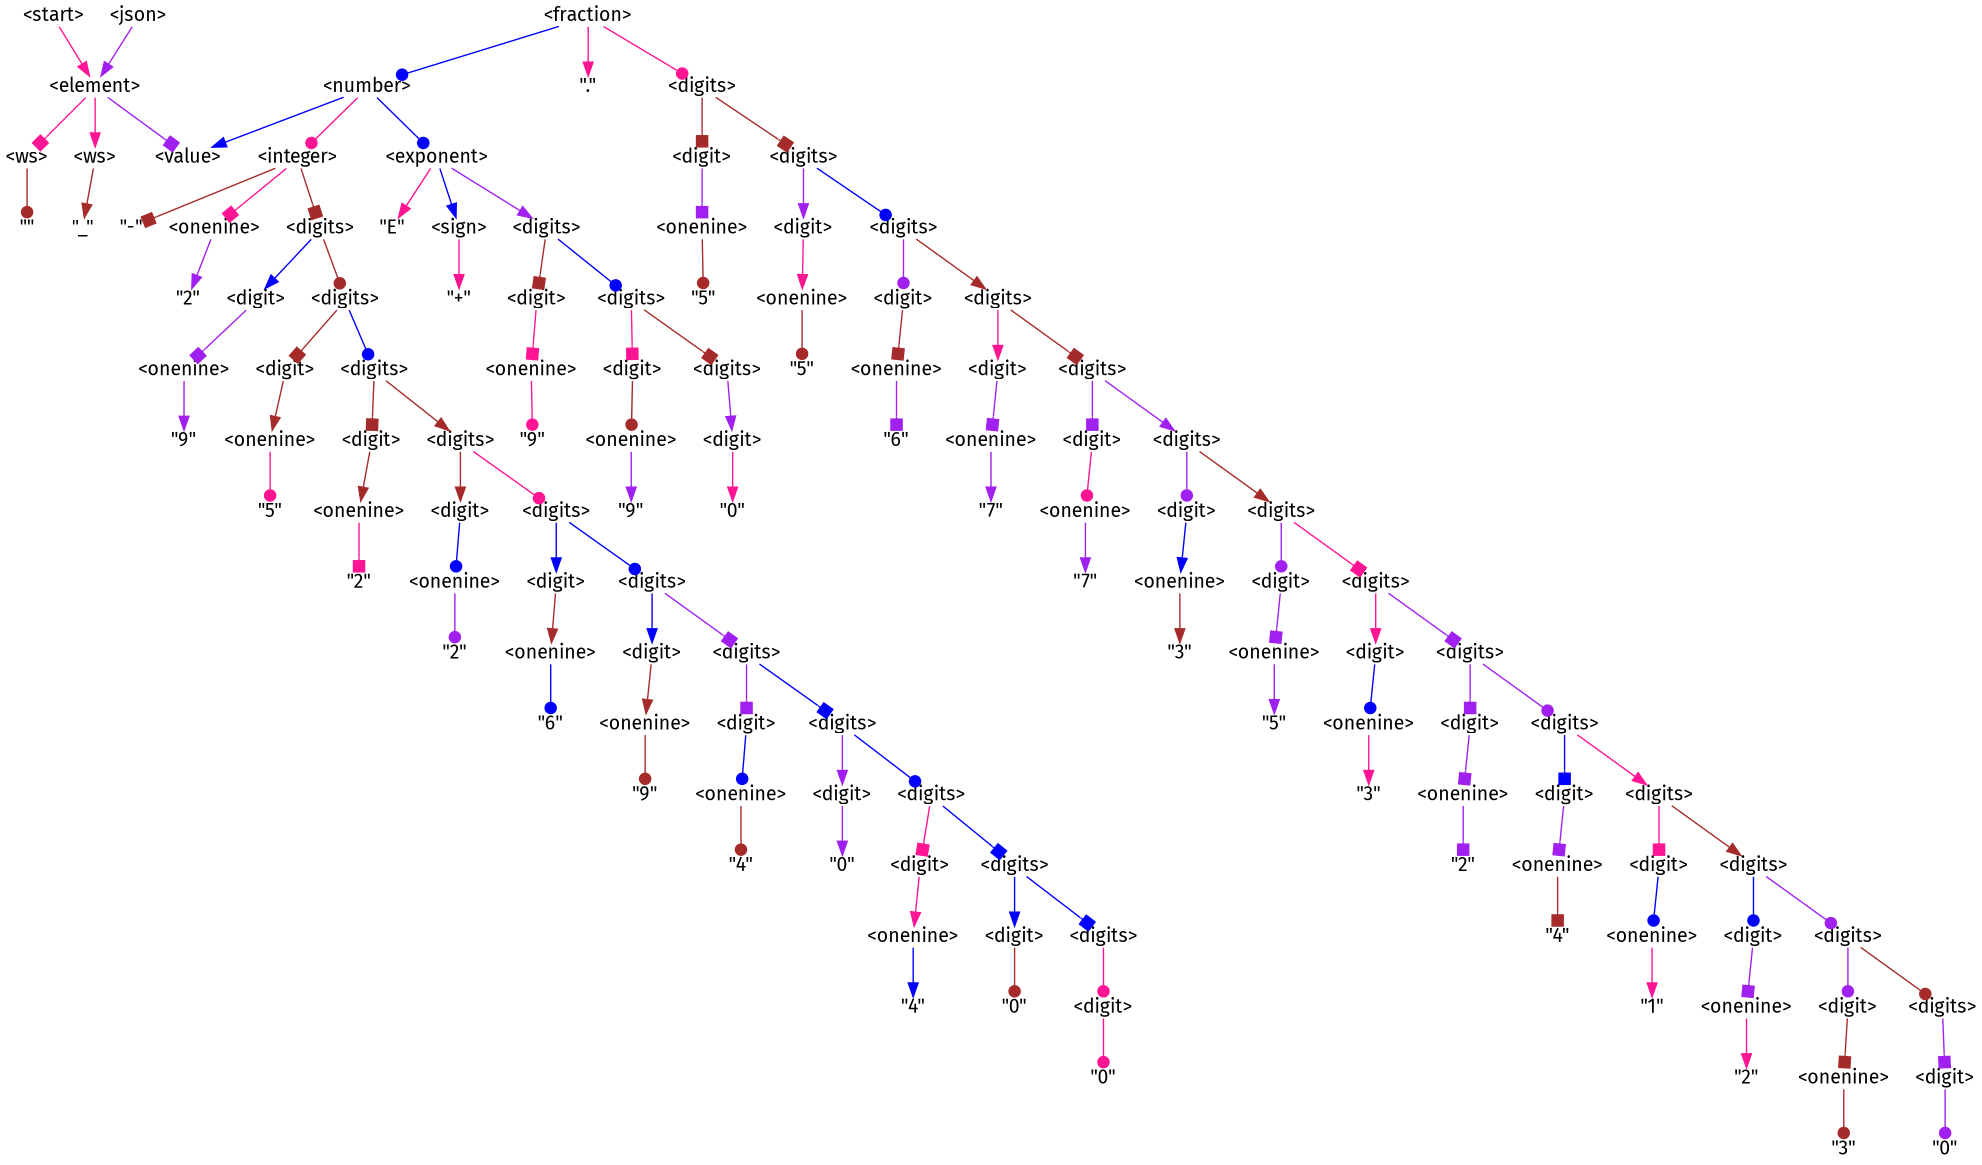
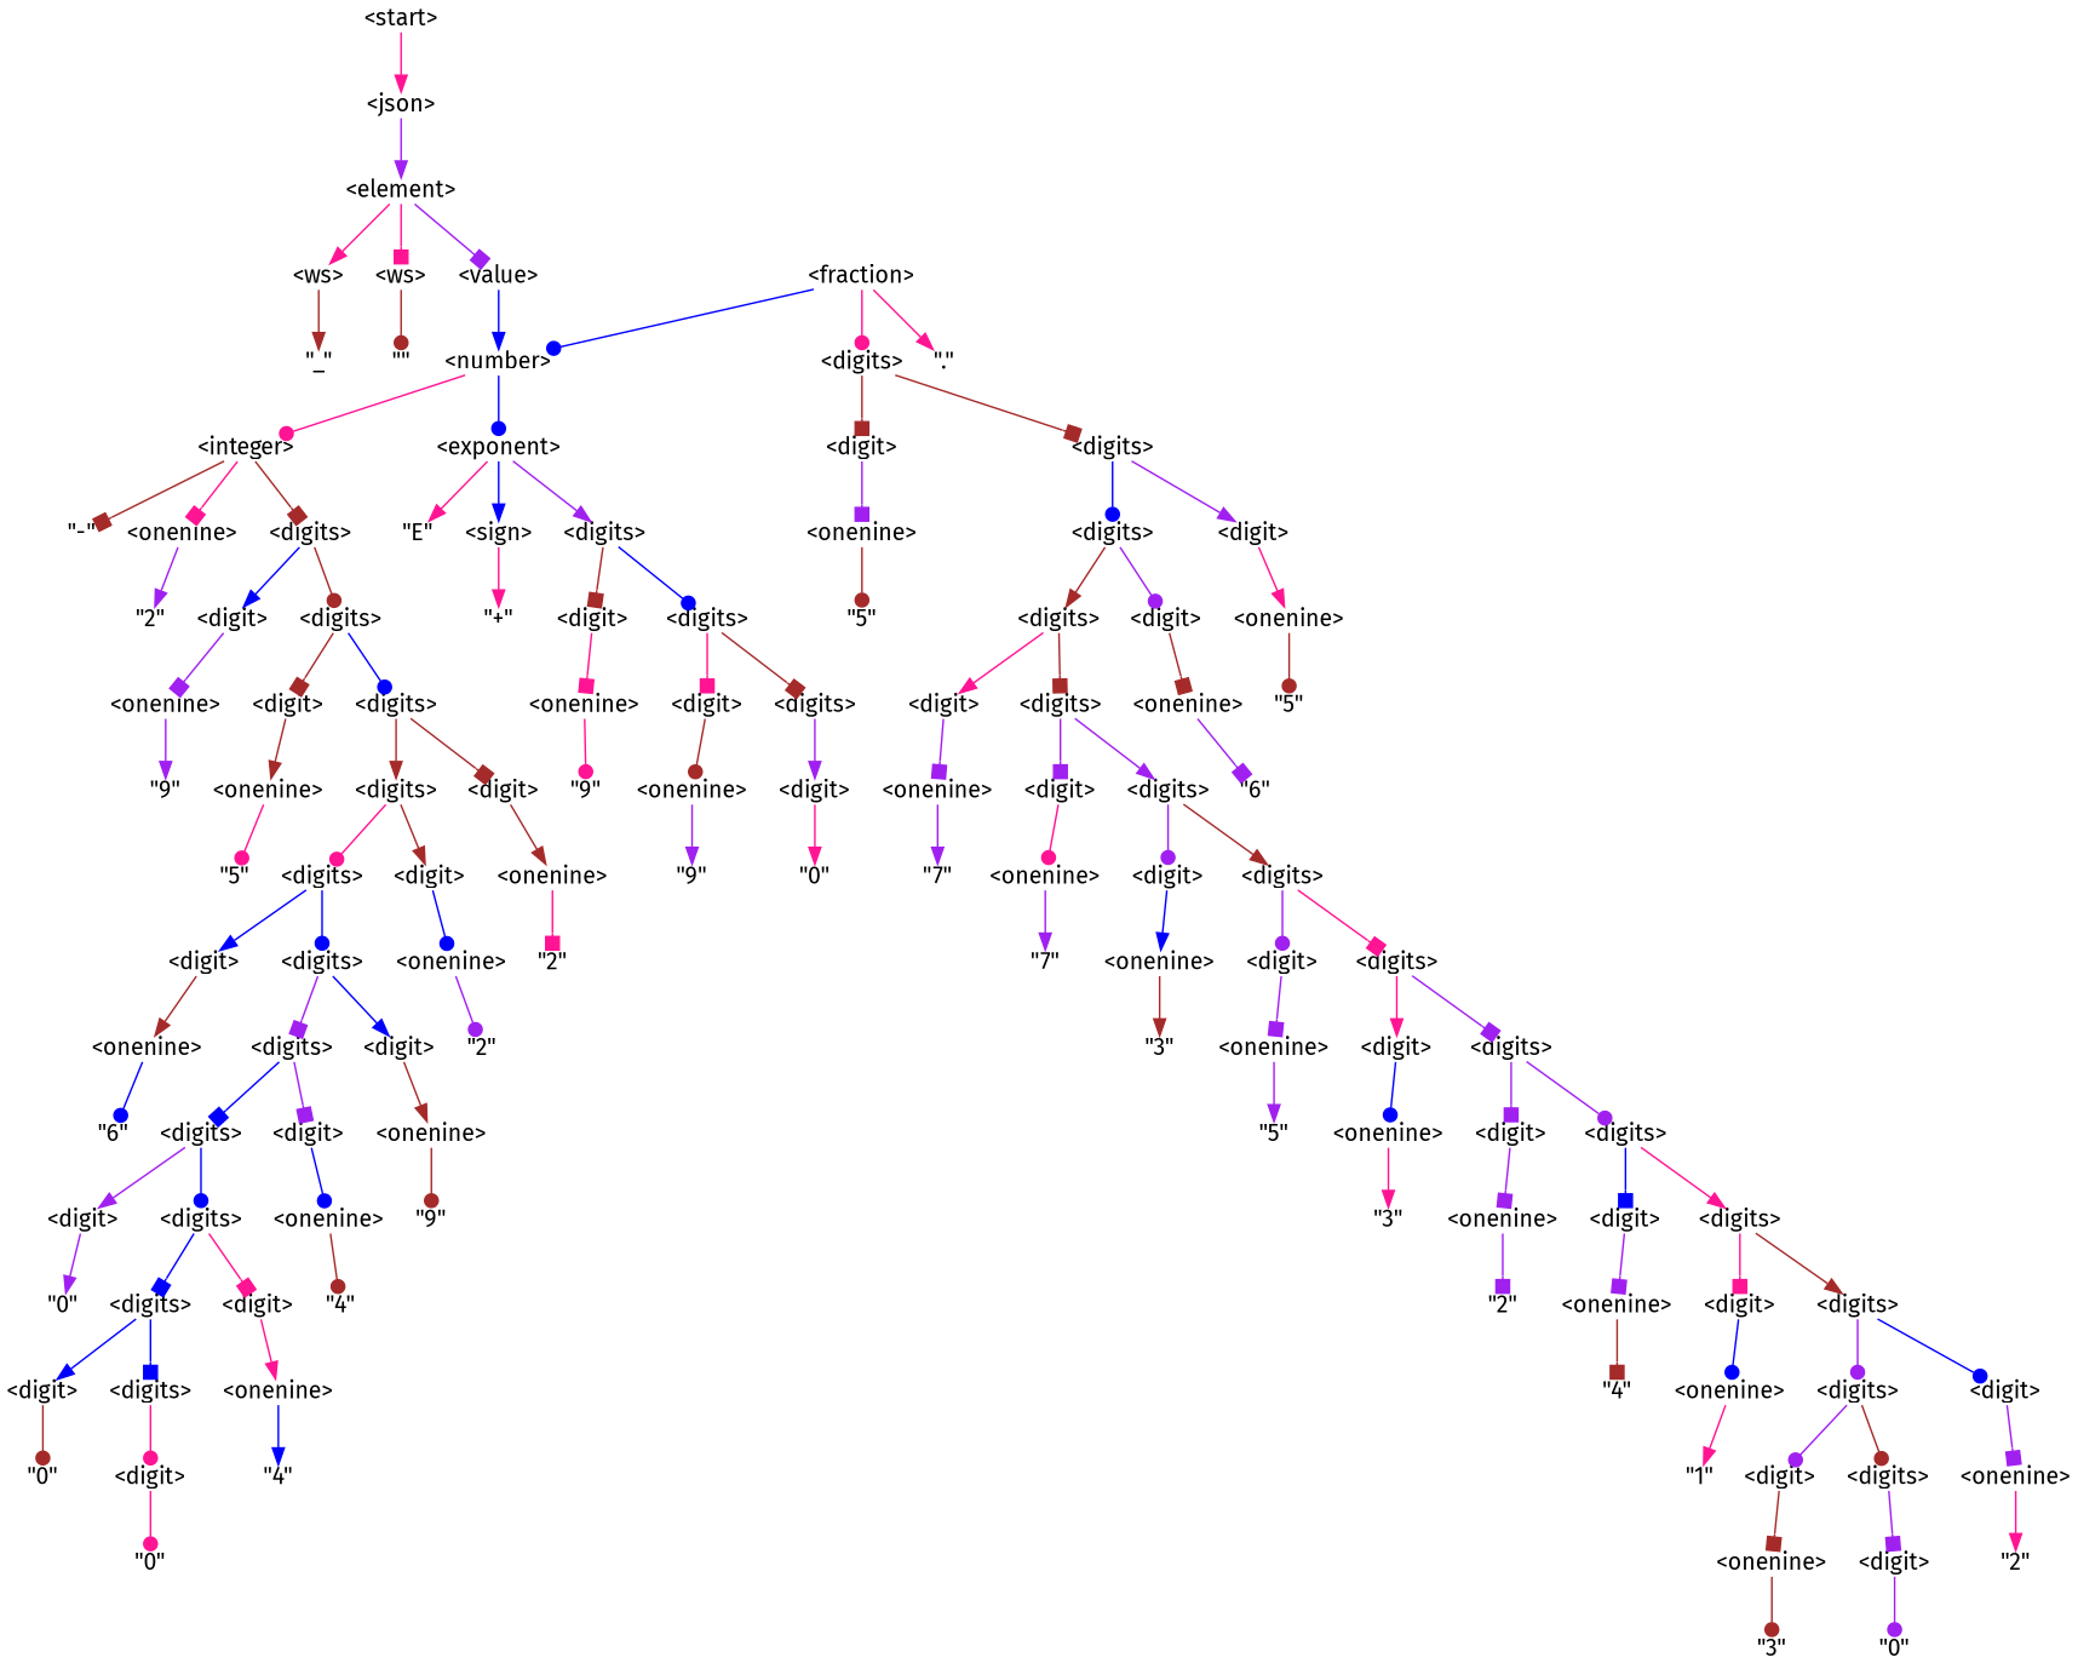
  digraph {
    fontname="Fira Sans"
    node [color=gray40 fontname="Fira Sans" shape=plain]
    edge [arrowhead=normal color=purple fontname="Fira Sans"]
    n1 [color=darkorange label="\<start\>"]
    n2 [label="\<json\>"]
    n3 [label="\<element\>"]
    n4 [label="\<ws\>"]
    n5 [label="\<value\>"]
    n6 [label="\<ws\>"]
    n7 [label="\"\""]
    n8 [color=darkorange label="\<number\>"]
    n9 [label="\"_\""]
    n10 [label="\<integer\>"]
    n11 [color=darkorange label="\<exponent\>"]
    n12 [color=darkorange label="\"-\""]
    n13 [label="\<onenine\>"]
    n14 [color=darkorange label="\<digits\>"]
    n15 [label="\<fraction\>"]
    n16 [color=darkorange label="\".\""]
    n17 [color=darkorange label="\<digits\>"]
    n18 [label="\"E\""]
    n19 [label="\<sign\>"]
    n20 [label="\<digits\>"]
    n21 [color=darkorange label="\"2\""]
    n22 [color=darkorange label="\<digit\>"]
    n23 [color=darkorange label="\<digits\>"]
    n24 [color=darkorange label="\<digit\>"]
    n25 [label="\<digits\>"]
    n26 [color=darkorange label="\"+\""]
    n27 [color=darkorange label="\<digit\>"]
    n28 [label="\<digits\>"]
    n29 [label="\<onenine\>"]
    n30 [label="\<digit\>"]
    n31 [color=darkorange label="\<digits\>"]
    n32 [label="\<onenine\>"]
    n33 [label="\<digit\>"]
    n34 [label="\<digits\>"]
    n35 [label="\<onenine\>"]
    n36 [label="\<digit\>"]
    n37 [label="\<digits\>"]
    n38 [label="\"9\""]
    n39 [color=darkorange label="\<onenine\>"]
    n40 [label="\<digit\>"]
    n41 [label="\<digits\>"]
    n42 [color=darkorange label="\"5\""]
    n43 [label="\<onenine\>"]
    n44 [color=darkorange label="\<digit\>"]
    n45 [color=darkorange label="\<digits\>"]
    n46 [color=darkorange label="\"9\""]
    n47 [color=darkorange label="\<onenine\>"]
    n48 [label="\<digit\>"]
    n49 [color=darkorange label="\"5\""]
    n50 [label="\<onenine\>"]
    n51 [color=darkorange label="\<digit\>"]
    n52 [color=darkorange label="\<digits\>"]
    n53 [label="\"5\""]
    n54 [label="\<onenine\>"]
    n55 [label="\<digit\>"]
    n56 [label="\<digits\>"]
    n57 [label="\"9\""]
    n58 [label="\"0\""]
    n59 [color=darkorange label="\"2\""]
    n60 [label="\<onenine\>"]
    n61 [label="\<digit\>"]
    n62 [color=darkorange label="\<digits\>"]
    n63 [label="\"6\""]
    n64 [label="\<onenine\>"]
    n65 [color=darkorange label="\<digit\>"]
    n66 [color=darkorange label="\<digits\>"]
    n67 [color=darkorange label="\"2\""]
    n68 [color=darkorange label="\<onenine\>"]
    n69 [color=darkorange label="\<digit\>"]
    n70 [label="\<digits\>"]
    n71 [label="\"7\""]
    n72 [label="\<onenine\>"]
    n73 [color=darkorange label="\<digit\>"]
    n74 [label="\<digits\>"]
    n75 [label="\"6\""]
    n76 [label="\<onenine\>"]
    n77 [color=darkorange label="\<digit\>"]
    n78 [color=darkorange label="\<digits\>"]
    n79 [color=darkorange label="\"7\""]
    n80 [label="\<onenine\>"]
    n81 [label="\<digit\>"]
    n82 [label="\<digits\>"]
    n83 [label="\"9\""]
    n84 [color=darkorange label="\<onenine\>"]
    n85 [color=darkorange label="\<digit\>"]
    n86 [label="\<digits\>"]
    n87 [label="\"3\""]
    n88 [color=darkorange label="\<onenine\>"]
    n89 [label="\<digit\>"]
    n90 [label="\<digits\>"]
    n91 [label="\"4\""]
    n92 [label="\"0\""]
    n93 [label="\<digit\>"]
    n94 [color=darkorange label="\<digits\>"]
    n95 [color=darkorange label="\"5\""]
    n96 [color=darkorange label="\<onenine\>"]
    n97 [color=darkorange label="\<digit\>"]
    n98 [label="\<digits\>"]
    n99 [color=darkorange label="\<onenine\>"]
    n100 [color=darkorange label="\<digit\>"]
    n101 [color=darkorange label="\<digits\>"]
    n102 [color=darkorange label="\"3\""]
    n103 [label="\<onenine\>"]
    n104 [color=darkorange label="\<digit\>"]
    n105 [color=darkorange label="\<digits\>"]
    n106 [color=darkorange label="\"4\""]
    n107 [label="\"0\""]
    n108 [color=darkorange label="\<digit\>"]
    n109 [color=darkorange label="\"2\""]
    n110 [color=darkorange label="\<onenine\>"]
    n111 [color=darkorange label="\<digit\>"]
    n112 [color=darkorange label="\<digits\>"]
    n113 [label="\"0\""]
    n114 [color=darkorange label="\"4\""]
    n115 [color=darkorange label="\<onenine\>"]
    n116 [label="\<digit\>"]
    n117 [label="\<digits\>"]
    n118 [label="\"1\""]
    n119 [label="\<onenine\>"]
    n120 [label="\<digit\>"]
    n121 [label="\<digits\>"]
    n122 [label="\"2\""]
    n123 [label="\<onenine\>"]
    n124 [color=darkorange label="\<digit\>"]
    n125 [label="\"3\""]
    n126 [label="\"0\""]
-   n1 -> n3 [color=deeppink]
+   n1 -> n2 [color=deeppink]
    n2 -> n3
    n3 -> n4 [arrowhead=box color=deeppink]
    n3 -> n5 [arrowhead=box]
    n3 -> n6 [color=deeppink]
    n4 -> n7 [arrowhead=dot color=brown]
-   n8 -> n5 [color=blue]
+   n5 -> n8 [color=blue]
    n6 -> n9 [color=brown]
    n8 -> n10 [arrowhead=dot color=deeppink]
    n8 -> n11 [arrowhead=dot color=blue]
    n10 -> n12 [arrowhead=box color=brown]
    n10 -> n13 [arrowhead=box color=deeppink]
    n10 -> n14 [arrowhead=box color=brown]
    n11 -> n18 [color=deeppink]
    n11 -> n19 [color=blue]
    n11 -> n20
    n13 -> n21
    n14 -> n22 [color=blue]
    n14 -> n23 [arrowhead=dot color=brown]
    n15 -> n8 [arrowhead=dot color=blue]
    n15 -> n16 [color=deeppink]
    n15 -> n17 [arrowhead=dot color=deeppink]
    n17 -> n24 [arrowhead=box color=brown]
    n17 -> n25 [arrowhead=box color=brown]
    n19 -> n26 [color=deeppink]
    n20 -> n27 [arrowhead=box color=brown]
    n20 -> n28 [arrowhead=dot color=blue]
    n22 -> n29 [arrowhead=box]
    n23 -> n30 [arrowhead=box color=brown]
    n23 -> n31 [arrowhead=dot color=blue]
    n24 -> n32 [arrowhead=box]
    n25 -> n33
    n25 -> n34 [arrowhead=dot color=blue]
    n27 -> n35 [arrowhead=box color=deeppink]
    n28 -> n36 [arrowhead=box color=deeppink]
    n28 -> n37 [arrowhead=box color=brown]
    n29 -> n38
    n30 -> n39 [color=brown]
    n31 -> n40 [arrowhead=box color=brown]
    n31 -> n41 [color=brown]
    n32 -> n42 [arrowhead=dot color=brown]
    n33 -> n43 [color=deeppink]
    n34 -> n44 [arrowhead=dot]
    n34 -> n45 [color=brown]
    n35 -> n46 [arrowhead=dot color=deeppink]
    n36 -> n47 [arrowhead=dot color=brown]
    n37 -> n48
    n39 -> n49 [arrowhead=dot color=deeppink]
    n40 -> n50 [color=brown]
    n41 -> n51 [color=brown]
    n41 -> n52 [arrowhead=dot color=deeppink]
    n43 -> n53 [arrowhead=dot color=brown]
    n44 -> n54 [arrowhead=box color=brown]
    n45 -> n55 [color=deeppink]
    n45 -> n56 [arrowhead=box color=brown]
    n47 -> n57
    n48 -> n58 [color=deeppink]
    n50 -> n59 [arrowhead=box color=deeppink]
    n51 -> n60 [arrowhead=dot color=blue]
    n52 -> n61 [color=blue]
    n52 -> n62 [arrowhead=dot color=blue]
    n54 -> n63 [arrowhead=box]
    n55 -> n64 [arrowhead=box]
    n56 -> n65 [arrowhead=box]
    n56 -> n66
    n60 -> n67 [arrowhead=dot]
    n61 -> n68 [color=brown]
    n62 -> n69 [color=blue]
    n62 -> n70 [arrowhead=box]
    n64 -> n71
    n65 -> n72 [arrowhead=dot color=deeppink]
    n66 -> n73 [arrowhead=dot]
    n66 -> n74 [color=brown]
    n68 -> n75 [arrowhead=dot color=blue]
    n69 -> n76 [color=brown]
    n70 -> n77 [arrowhead=box]
    n70 -> n78 [arrowhead=box color=blue]
    n72 -> n79
    n73 -> n80 [color=blue]
    n74 -> n81 [arrowhead=dot]
    n74 -> n82 [arrowhead=box color=deeppink]
    n76 -> n83 [arrowhead=dot color=brown]
    n77 -> n84 [arrowhead=dot color=blue]
    n78 -> n85
    n78 -> n86 [arrowhead=dot color=blue]
    n80 -> n87 [color=brown]
    n81 -> n88 [arrowhead=box]
    n82 -> n89 [color=deeppink]
    n82 -> n90 [arrowhead=box]
    n84 -> n91 [arrowhead=dot color=brown]
    n85 -> n92
    n86 -> n93 [arrowhead=box color=deeppink]
    n86 -> n94 [arrowhead=box color=blue]
    n88 -> n95
    n89 -> n96 [arrowhead=dot color=blue]
    n90 -> n97 [arrowhead=box]
    n90 -> n98 [arrowhead=dot]
    n93 -> n99 [color=deeppink]
    n94 -> n100 [color=blue]
    n94 -> n101 [arrowhead=box color=blue]
    n96 -> n102 [color=deeppink]
    n97 -> n103 [arrowhead=box]
    n98 -> n104 [arrowhead=box color=blue]
    n98 -> n105 [color=deeppink]
    n99 -> n106 [color=blue]
    n100 -> n107 [arrowhead=dot color=brown]
    n101 -> n108 [arrowhead=dot color=deeppink]
    n103 -> n109 [arrowhead=box]
    n104 -> n110 [arrowhead=box]
    n105 -> n111 [arrowhead=box color=deeppink]
    n105 -> n112 [color=brown]
    n108 -> n113 [arrowhead=dot color=deeppink]
    n110 -> n114 [arrowhead=box color=brown]
    n111 -> n115 [arrowhead=dot color=blue]
    n112 -> n116 [arrowhead=dot color=blue]
    n112 -> n117 [arrowhead=dot]
    n115 -> n118 [color=deeppink]
    n116 -> n119 [arrowhead=box]
    n117 -> n120 [arrowhead=dot]
    n117 -> n121 [arrowhead=dot color=brown]
    n119 -> n122 [color=deeppink]
    n120 -> n123 [arrowhead=box color=brown]
    n121 -> n124 [arrowhead=box]
    n123 -> n125 [arrowhead=dot color=brown]
    n124 -> n126 [arrowhead=dot]
  }
